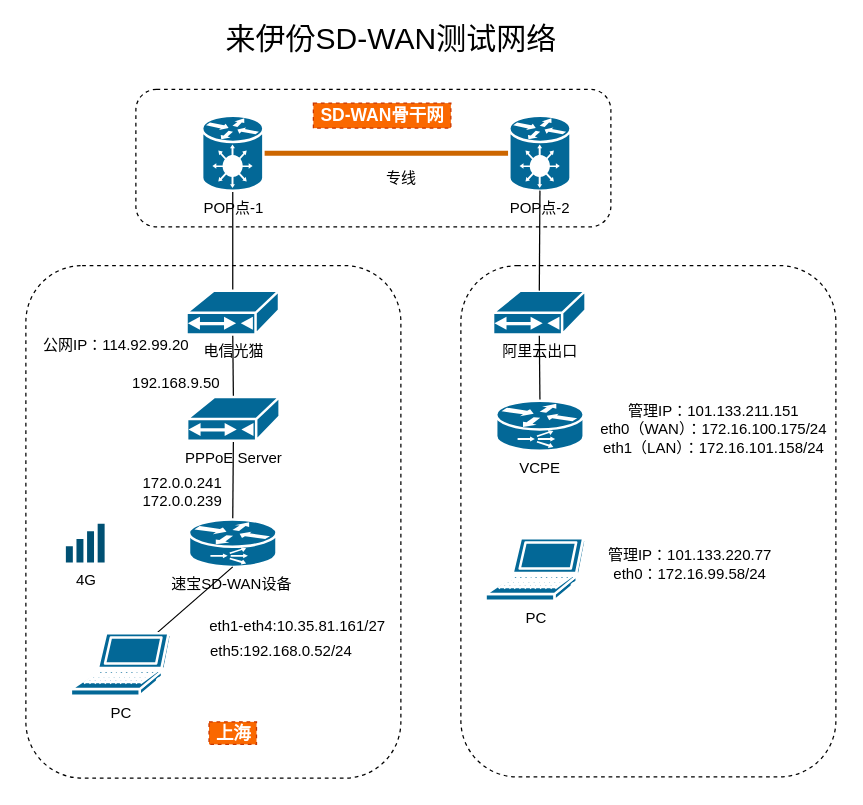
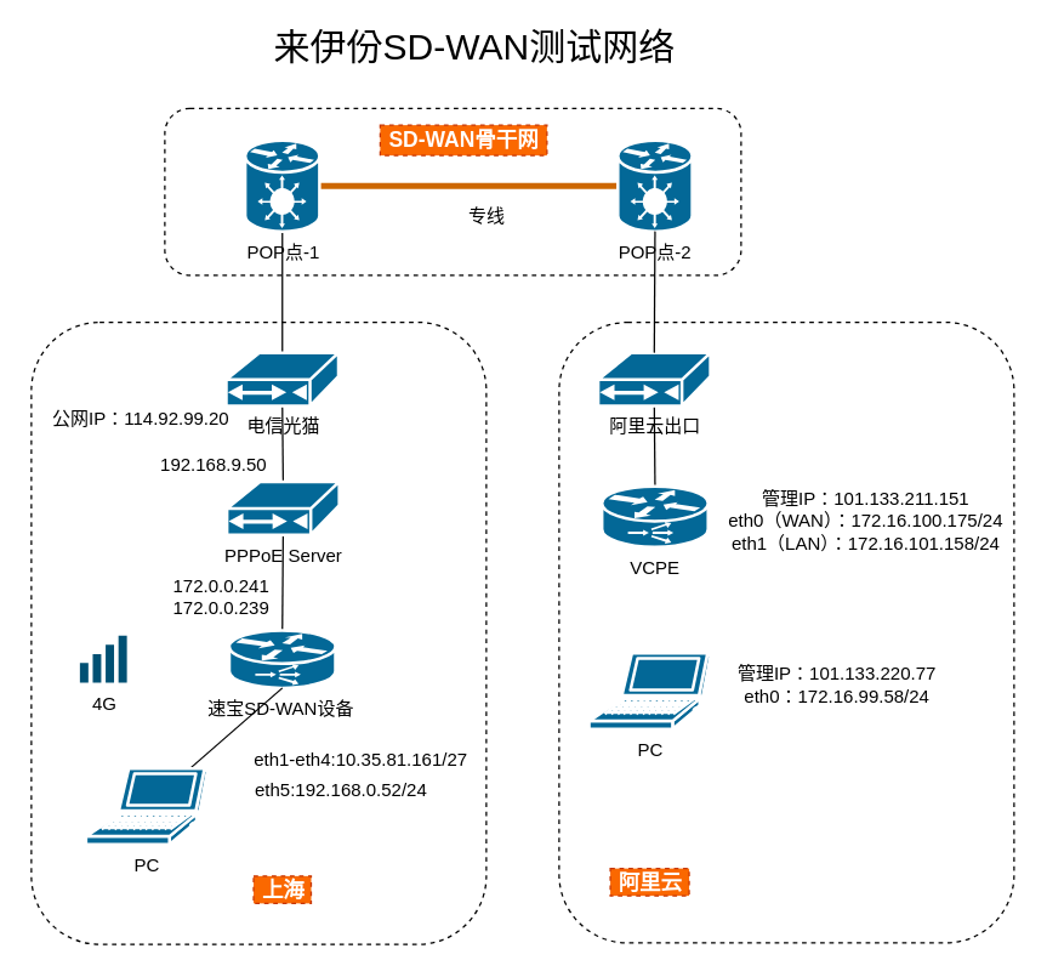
  <mxCell id="0" />
  <mxCell id="1" parent="0" />
  <mxCell id="2" value="" style="rounded=1;whiteSpace=wrap;html=1;dashed=1;" parent="1" vertex="1"><mxGeometry x="368" y="212" width="300" height="409" as="geometry" /></mxCell>
  <mxCell id="3" value="" style="rounded=1;whiteSpace=wrap;html=1;dashed=1;" parent="1" vertex="1"><mxGeometry x="108" y="71" width="380" height="110" as="geometry" /></mxCell>
  <mxCell id="4" value="" style="rounded=1;whiteSpace=wrap;html=1;dashed=1;" parent="1" vertex="1"><mxGeometry x="20" y="212" width="300" height="410" as="geometry" /></mxCell>
  <mxCell id="5" style="rounded=1;orthogonalLoop=1;jettySize=auto;html=1;exitX=0.5;exitY=1;exitDx=0;exitDy=0;exitPerimeter=0;entryX=0.5;entryY=0;entryDx=0;entryDy=0;entryPerimeter=0;endArrow=none;endFill=0;startArrow=none;startFill=0;" parent="1" source="27" target="7" edge="1"><mxGeometry relative="1" as="geometry"><mxPoint x="185.5" y="389" as="sourcePoint" /><mxPoint x="185.5" y="432" as="targetPoint" /></mxGeometry></mxCell>
  <mxCell id="6" style="edgeStyle=none;rounded=1;orthogonalLoop=1;jettySize=auto;html=1;exitX=0.5;exitY=0;exitDx=0;exitDy=0;exitPerimeter=0;entryX=0.5;entryY=1;entryDx=0;entryDy=0;entryPerimeter=0;startArrow=none;startFill=0;endArrow=none;endFill=0;" parent="1" source="27" target="9" edge="1"><mxGeometry relative="1" as="geometry"><mxPoint x="185.5" y="322" as="sourcePoint" /></mxGeometry></mxCell>
  <mxCell id="7" value="速宝SD-WAN设备&amp;nbsp;" style="shape=mxgraph.cisco.routers.content_service_router;html=1;pointerEvents=1;dashed=0;fillColor=#036897;strokeColor=#ffffff;strokeWidth=2;verticalLabelPosition=bottom;verticalAlign=top;align=center;outlineConnect=0;" parent="1" vertex="1"><mxGeometry x="150.5" y="415" width="70" height="38" as="geometry" /></mxCell>
  <mxCell id="8" style="edgeStyle=none;rounded=1;orthogonalLoop=1;jettySize=auto;html=1;exitX=0.5;exitY=0;exitDx=0;exitDy=0;exitPerimeter=0;entryX=0.5;entryY=1;entryDx=0;entryDy=0;entryPerimeter=0;startArrow=none;startFill=0;endArrow=none;endFill=0;" parent="1" source="9" target="13" edge="1"><mxGeometry relative="1" as="geometry" /></mxCell>
  <mxCell id="9" value="电信光猫" style="shape=mxgraph.cisco.modems_and_phones.cable_modem;html=1;pointerEvents=1;dashed=0;fillColor=#036897;strokeColor=#ffffff;strokeWidth=2;verticalLabelPosition=bottom;verticalAlign=top;align=center;outlineConnect=0;" parent="1" vertex="1"><mxGeometry x="148.5" y="232" width="74" height="35" as="geometry" /></mxCell>
  <mxCell id="10" style="edgeStyle=none;rounded=1;orthogonalLoop=1;jettySize=auto;html=1;entryX=0.5;entryY=1;entryDx=0;entryDy=0;entryPerimeter=0;startArrow=none;startFill=0;endArrow=none;endFill=0;" parent="1" source="11" target="7" edge="1"><mxGeometry relative="1" as="geometry"><mxPoint x="185.5" y="482" as="targetPoint" /></mxGeometry></mxCell>
  <mxCell id="11" value="PC" style="shape=mxgraph.cisco.computers_and_peripherals.laptop;html=1;pointerEvents=1;dashed=0;fillColor=#036897;strokeColor=#ffffff;strokeWidth=2;verticalLabelPosition=bottom;verticalAlign=top;align=center;outlineConnect=0;" parent="1" vertex="1"><mxGeometry x="56" y="506" width="80" height="50" as="geometry" /></mxCell>
  <mxCell id="12" style="edgeStyle=none;orthogonalLoop=1;jettySize=auto;html=1;entryX=0;entryY=0.5;entryDx=0;entryDy=0;entryPerimeter=0;startArrow=none;startFill=0;endArrow=none;endFill=0;rounded=1;strokeColor=#CC6600;strokeWidth=4;" parent="1" source="13" target="15" edge="1"><mxGeometry relative="1" as="geometry" /></mxCell>
  <mxCell id="13" value="POP点-1" style="shape=mxgraph.cisco.hubs_and_gateways.generic_gateway;html=1;pointerEvents=1;dashed=0;fillColor=#036897;strokeColor=#ffffff;strokeWidth=2;verticalLabelPosition=bottom;verticalAlign=top;align=center;outlineConnect=0;" parent="1" vertex="1"><mxGeometry x="161" y="92" width="49" height="60" as="geometry" /></mxCell>
  <mxCell id="14" style="edgeStyle=none;rounded=1;orthogonalLoop=1;jettySize=auto;html=1;exitX=0.5;exitY=0;exitDx=0;exitDy=0;startArrow=none;startFill=0;endArrow=none;endFill=0;" parent="1" source="4" target="4" edge="1"><mxGeometry relative="1" as="geometry" /></mxCell>
  <mxCell id="15" value="POP点-2" style="shape=mxgraph.cisco.hubs_and_gateways.generic_gateway;html=1;pointerEvents=1;dashed=0;fillColor=#036897;strokeColor=#ffffff;strokeWidth=2;verticalLabelPosition=bottom;verticalAlign=top;align=center;outlineConnect=0;" parent="1" vertex="1"><mxGeometry x="406.75" y="92" width="49" height="60" as="geometry" /></mxCell>
  <mxCell id="16" value="专线" style="text;html=1;align=center;verticalAlign=middle;resizable=0;points=[];autosize=1;" parent="1" vertex="1"><mxGeometry x="300" y="132" width="40" height="20" as="geometry" /></mxCell>
  <mxCell id="17" value="&lt;span style=&quot;font-size: 14px&quot;&gt;上海&lt;/span&gt;" style="text;html=1;resizable=0;autosize=1;align=center;verticalAlign=middle;points=[];fillColor=#fa6800;strokeColor=#C73500;rounded=0;dashed=1;fontColor=#ffffff;fontStyle=1" parent="1" vertex="1"><mxGeometry x="166.5" y="577" width="38" height="18" as="geometry" /></mxCell>
  <mxCell id="18" value="&lt;font style=&quot;font-size: 14px&quot;&gt;SD-WAN骨干网&lt;/font&gt;" style="text;html=1;resizable=0;autosize=1;align=center;verticalAlign=middle;points=[];fillColor=#fa6800;strokeColor=#C73500;rounded=0;dashed=1;fontColor=#ffffff;fontStyle=1" parent="1" vertex="1"><mxGeometry x="250" y="82" width="110" height="20" as="geometry" /></mxCell>
  <mxCell id="19" style="edgeStyle=none;rounded=1;orthogonalLoop=1;jettySize=auto;html=1;exitX=0.5;exitY=0;exitDx=0;exitDy=0;exitPerimeter=0;entryX=0.5;entryY=1;entryDx=0;entryDy=0;entryPerimeter=0;startArrow=none;startFill=0;endArrow=none;endFill=0;" parent="1" source="20" target="21" edge="1"><mxGeometry relative="1" as="geometry"><mxPoint x="430.75" y="322" as="sourcePoint" /></mxGeometry></mxCell>
  <mxCell id="20" value="VCPE" style="shape=mxgraph.cisco.routers.content_service_router;html=1;pointerEvents=1;dashed=0;fillColor=#036897;strokeColor=#ffffff;strokeWidth=2;verticalLabelPosition=bottom;verticalAlign=top;align=center;outlineConnect=0;" parent="1" vertex="1"><mxGeometry x="396.25" y="320" width="70" height="40" as="geometry" /></mxCell>
  <mxCell id="21" value="阿里云出口" style="shape=mxgraph.cisco.modems_and_phones.cable_modem;html=1;pointerEvents=1;dashed=0;fillColor=#036897;strokeColor=#ffffff;strokeWidth=2;verticalLabelPosition=bottom;verticalAlign=top;align=center;outlineConnect=0;" parent="1" vertex="1"><mxGeometry x="393.75" y="232" width="74" height="35" as="geometry" /></mxCell>
  <mxCell id="22" value="PC" style="shape=mxgraph.cisco.computers_and_peripherals.laptop;html=1;pointerEvents=1;dashed=0;fillColor=#036897;strokeColor=#ffffff;strokeWidth=2;verticalLabelPosition=bottom;verticalAlign=top;align=center;outlineConnect=0;" parent="1" vertex="1"><mxGeometry x="387.75" y="430" width="80" height="50" as="geometry" /></mxCell>
  <mxCell id="23" style="edgeStyle=none;rounded=1;orthogonalLoop=1;jettySize=auto;html=1;exitX=0.5;exitY=0;exitDx=0;exitDy=0;startArrow=none;startFill=0;endArrow=none;endFill=0;" parent="1" edge="1"><mxGeometry relative="1" as="geometry"><mxPoint x="485.25" y="212" as="sourcePoint" /><mxPoint x="485.25" y="212" as="targetPoint" /></mxGeometry></mxCell>
+ <mxCell id="24" value="&lt;span style=&quot;font-size: 14px&quot;&gt;阿里云&lt;/span&gt;" style="text;html=1;resizable=0;autosize=1;align=center;verticalAlign=middle;points=[];fillColor=#fa6800;strokeColor=#C73500;rounded=0;dashed=1;fontColor=#ffffff;fontStyle=1" parent="1" vertex="1"><mxGeometry x="401.75" y="572" width="52" height="18" as="geometry" /></mxCell>
  <mxCell id="25" style="edgeStyle=none;rounded=1;orthogonalLoop=1;jettySize=auto;html=1;exitX=0.5;exitY=0;exitDx=0;exitDy=0;exitPerimeter=0;entryX=0.5;entryY=1;entryDx=0;entryDy=0;entryPerimeter=0;startArrow=none;startFill=0;endArrow=none;endFill=0;" parent="1" source="21" target="15" edge="1"><mxGeometry relative="1" as="geometry"><mxPoint x="433.91" y="222" as="sourcePoint" /><mxPoint x="433.91" y="142" as="targetPoint" /></mxGeometry></mxCell>
  <mxCell id="26" value="4G" style="points=[[0,0.58,0],[0.09,0.58,0],[0.36,0.39,0],[0.64,0.195,0],[0.91,0,0],[1,0,0],[1,0.25,0],[1,0.5,0],[1,0.75,0],[1,1,0],[0,1,0],[0.09,1,0],[0.36,1,0],[0.64,1,0],[0.91,1,0],[0,0.79,0]];verticalLabelPosition=bottom;html=1;verticalAlign=top;aspect=fixed;align=center;pointerEvents=1;shape=mxgraph.cisco19.wifi_indicator;fillColor=#005073;strokeColor=none;" parent="1" vertex="1"><mxGeometry x="52" y="418.5" width="31" height="31" as="geometry" /></mxCell>
  <mxCell id="27" value="PPPoE Server" style="shape=mxgraph.cisco.modems_and_phones.cable_modem;html=1;pointerEvents=1;dashed=0;fillColor=#036897;strokeColor=#ffffff;strokeWidth=2;verticalLabelPosition=bottom;verticalAlign=top;align=center;outlineConnect=0;" parent="1" vertex="1"><mxGeometry x="149" y="317" width="74" height="35" as="geometry" /></mxCell>
  <mxCell id="28" value="172.0.0.239" style="text;html=1;resizable=0;autosize=1;align=center;verticalAlign=middle;points=[];fillColor=none;strokeColor=none;rounded=0;hachureGap=4;pointerEvents=0;" parent="1" vertex="1"><mxGeometry x="108" y="392" width="73" height="18" as="geometry" /></mxCell>
  <mxCell id="29" value="172.0.0.241" style="text;html=1;resizable=0;autosize=1;align=center;verticalAlign=middle;points=[];fillColor=none;strokeColor=none;rounded=0;hachureGap=4;pointerEvents=0;" parent="1" vertex="1"><mxGeometry x="108" y="377" width="73" height="18" as="geometry" /></mxCell>
  <mxCell id="30" value="192.168.9.50" style="text;html=1;resizable=0;autosize=1;align=center;verticalAlign=middle;points=[];fillColor=none;strokeColor=none;rounded=0;hachureGap=4;pointerEvents=0;" parent="1" vertex="1"><mxGeometry x="100" y="297" width="80" height="18" as="geometry" /></mxCell>
  <mxCell id="31" value="eth5:192.168.0.52/24" style="text;html=1;resizable=0;autosize=1;align=center;verticalAlign=middle;points=[];fillColor=none;strokeColor=none;rounded=0;hachureGap=4;pointerEvents=0;" parent="1" vertex="1"><mxGeometry x="161.5" y="512" width="124" height="18" as="geometry" /></mxCell>
  <mxCell id="32" value="eth1-eth4:10.35.81.161/27" style="text;html=1;resizable=0;autosize=1;align=center;verticalAlign=middle;points=[];fillColor=none;strokeColor=none;rounded=0;hachureGap=4;pointerEvents=0;" parent="1" vertex="1"><mxGeometry x="161" y="492" width="151" height="18" as="geometry" /></mxCell>
  <mxCell id="33" value="管理IP：101.133.220.77&lt;br&gt;eth0：172.16.99.58/24" style="text;html=1;resizable=0;autosize=1;align=center;verticalAlign=middle;points=[];fillColor=none;strokeColor=none;rounded=0;hachureGap=4;pointerEvents=0;" parent="1" vertex="1"><mxGeometry x="481" y="435" width="140" height="31" as="geometry" /></mxCell>
  <mxCell id="34" value="管理IP：101.133.211.151&lt;br&gt;eth0（WAN）：172.16.100.175/24&lt;br&gt;eth1（LAN）：172.16.101.158/24" style="text;html=1;resizable=0;autosize=1;align=center;verticalAlign=middle;points=[];fillColor=none;strokeColor=none;rounded=0;hachureGap=4;pointerEvents=0;" parent="1" vertex="1"><mxGeometry x="471" y="320" width="197" height="45" as="geometry" /></mxCell>
  <mxCell id="35" value="公网IP：114.92.99.20" style="text;html=1;resizable=0;autosize=1;align=center;verticalAlign=middle;points=[];fillColor=none;strokeColor=none;rounded=0;hachureGap=4;pointerEvents=0;" parent="1" vertex="1"><mxGeometry x="28" y="267" width="127" height="18" as="geometry" /></mxCell>
  <mxCell id="36" value="&lt;font style=&quot;font-size: 24px ; font-weight: normal&quot;&gt;来伊份SD-WAN测试网络&lt;/font&gt;" style="text;html=1;resizable=0;autosize=1;align=center;verticalAlign=middle;points=[];rounded=0;dashed=1;fontStyle=1;" parent="1" vertex="1"><mxGeometry x="174" y="20" width="275" height="22" as="geometry" /></mxCell>
